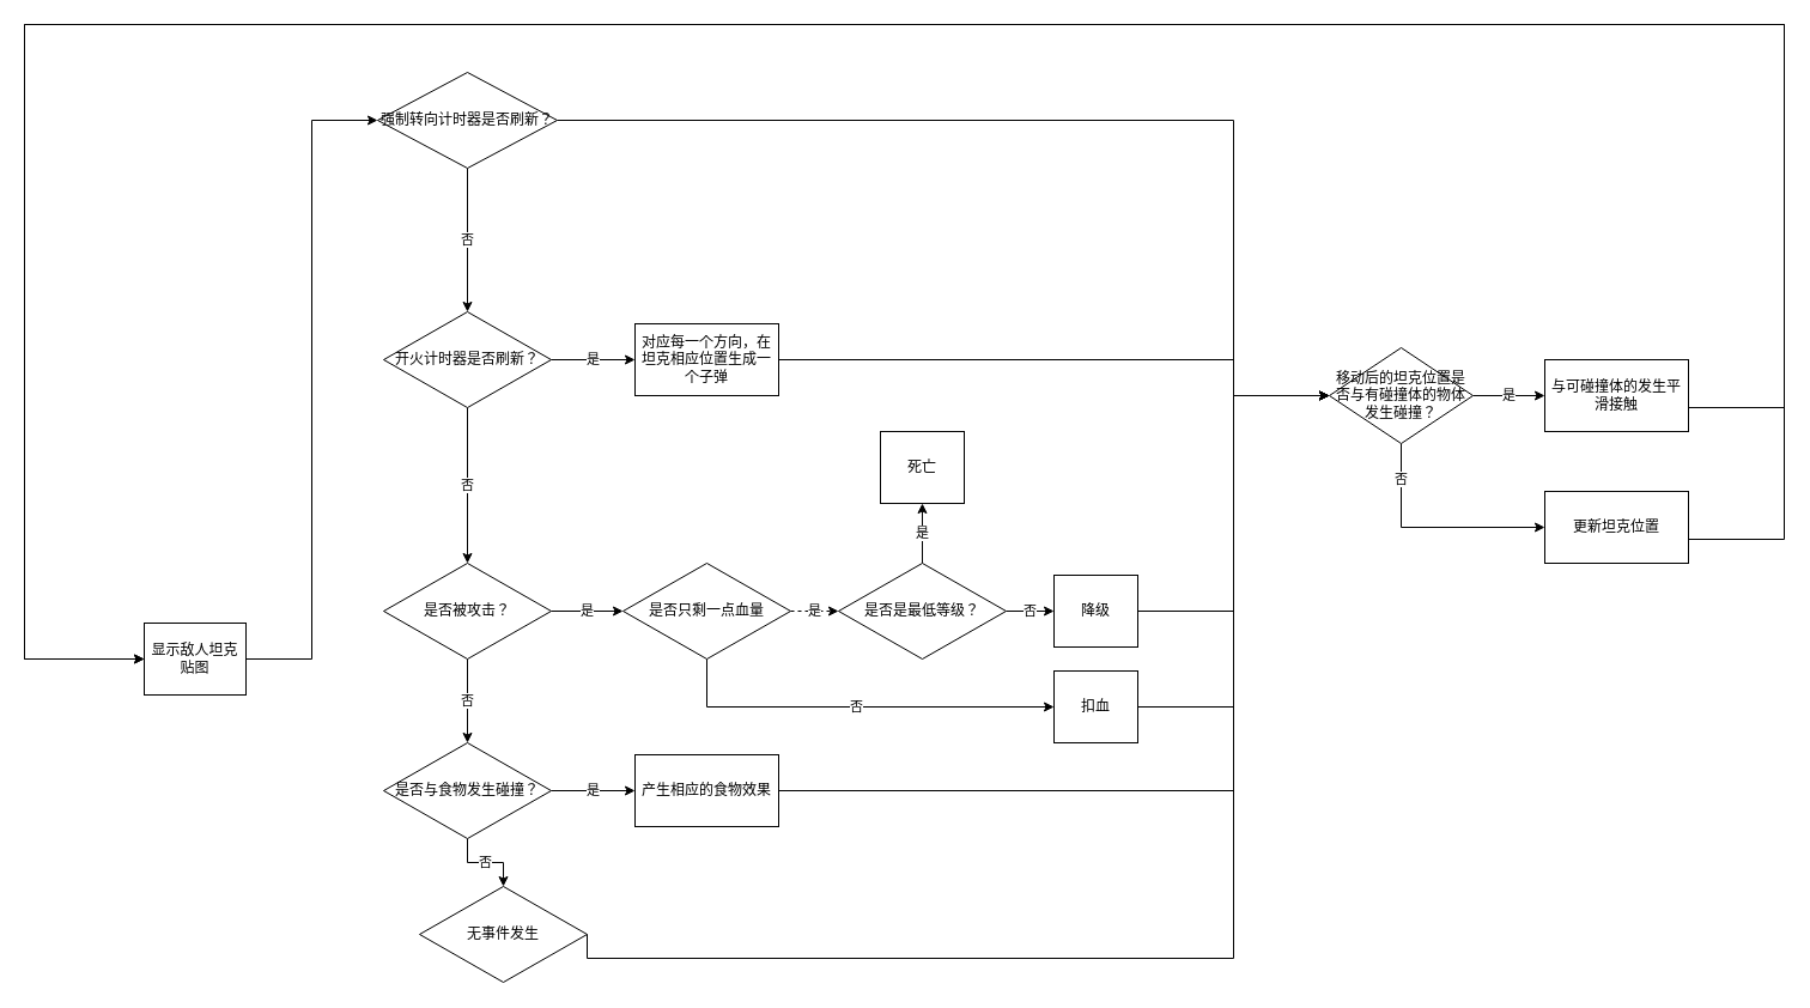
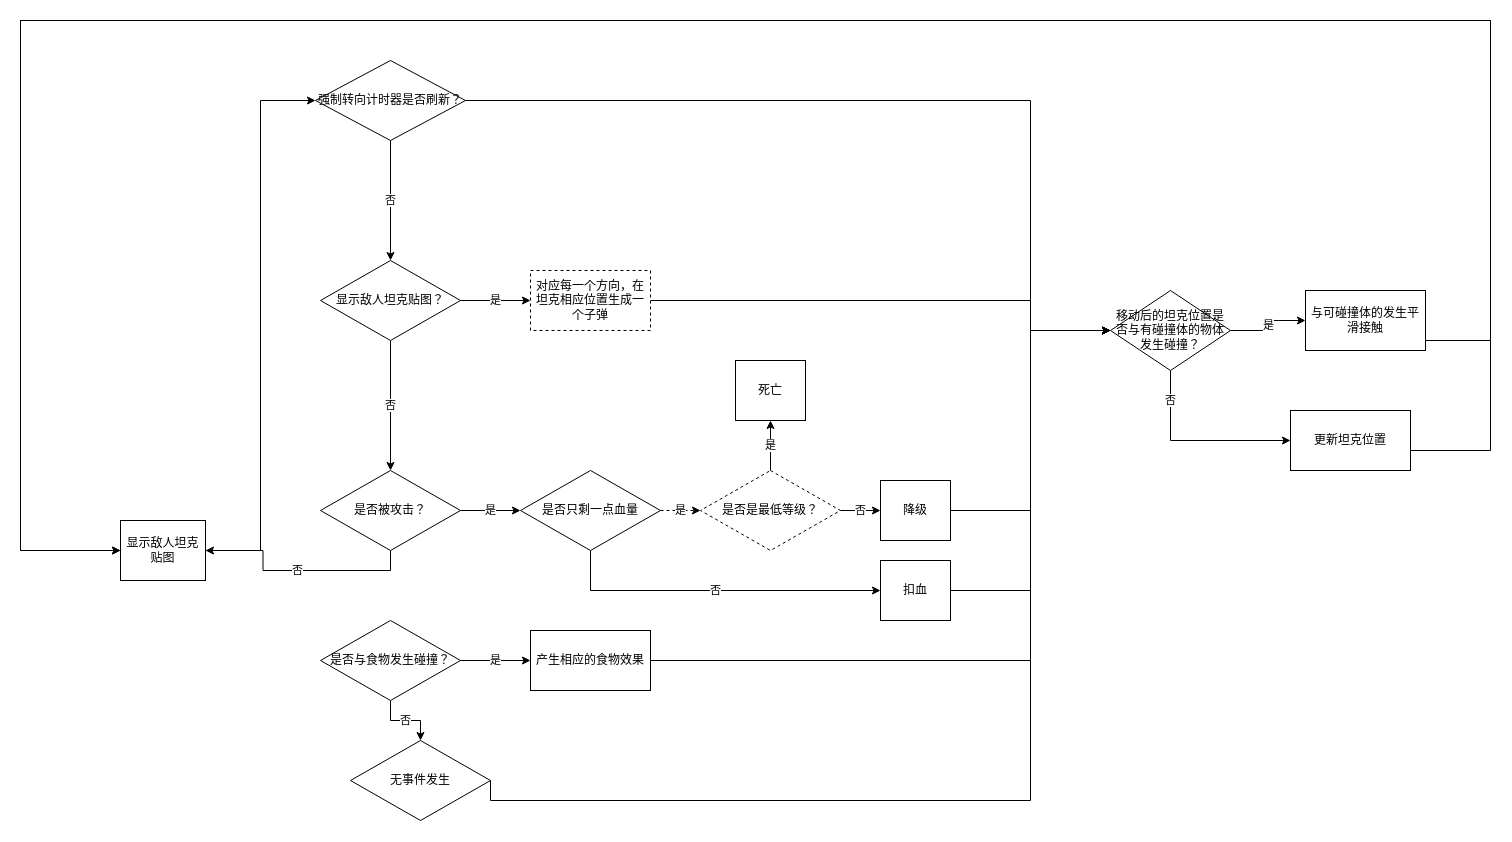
  <mxCell id="0" />
  <mxCell id="1" parent="0" />
  <mxCell id="2" value="否" style="edgeStyle=orthogonalEdgeStyle;rounded=0;orthogonalLoop=1;jettySize=auto;html=1;exitX=0.5;exitY=1;exitDx=0;exitDy=0;" edge="1" parent="1" source="4" target="7"><mxGeometry relative="1" as="geometry" /></mxCell>
  <mxCell id="3" style="edgeStyle=orthogonalEdgeStyle;rounded=0;orthogonalLoop=1;jettySize=auto;html=1;exitX=1;exitY=0.5;exitDx=0;exitDy=0;entryX=0;entryY=0.5;entryDx=0;entryDy=0;" edge="1" parent="1" source="4" target="10"><mxGeometry relative="1" as="geometry"><Array as="points"><mxPoint x="1030" y="100" /><mxPoint x="1030" y="330" /></Array></mxGeometry></mxCell>
  <mxCell id="4" value="强制转向计时器是否刷新？" style="rhombus;whiteSpace=wrap;html=1;" vertex="1" parent="1"><mxGeometry x="315" y="60" width="150" height="80" as="geometry" /></mxCell>
  <mxCell id="5" value="是" style="edgeStyle=orthogonalEdgeStyle;rounded=0;orthogonalLoop=1;jettySize=auto;html=1;exitX=1;exitY=0.5;exitDx=0;exitDy=0;entryX=0;entryY=0.5;entryDx=0;entryDy=0;" edge="1" parent="1" source="7" target="16"><mxGeometry relative="1" as="geometry" /></mxCell>
  <mxCell id="6" value="否" style="edgeStyle=orthogonalEdgeStyle;rounded=0;orthogonalLoop=1;jettySize=auto;html=1;exitX=0.5;exitY=1;exitDx=0;exitDy=0;entryX=0.5;entryY=0;entryDx=0;entryDy=0;" edge="1" parent="1" source="7" target="23"><mxGeometry relative="1" as="geometry"><mxPoint x="390" y="415" as="targetPoint" /></mxGeometry></mxCell>
- <mxCell id="7" value="开火计时器是否刷新？" style="rhombus;whiteSpace=wrap;html=1;" vertex="1" parent="1"><mxGeometry x="320" y="260" width="140" height="80" as="geometry" /></mxCell>
+ <mxCell id="7" value="显示敌人坦克贴图？" style="rhombus;whiteSpace=wrap;html=1;" vertex="1" parent="1"><mxGeometry x="320" y="260" width="140" height="80" as="geometry" /></mxCell>
  <mxCell id="8" value="是" style="edgeStyle=orthogonalEdgeStyle;rounded=0;orthogonalLoop=1;jettySize=auto;html=1;exitX=1;exitY=0.5;exitDx=0;exitDy=0;" edge="1" parent="1" source="10" target="12"><mxGeometry relative="1" as="geometry" /></mxCell>
  <mxCell id="9" value="否" style="edgeStyle=orthogonalEdgeStyle;rounded=0;orthogonalLoop=1;jettySize=auto;html=1;exitX=0.5;exitY=1;exitDx=0;exitDy=0;entryX=0;entryY=0.5;entryDx=0;entryDy=0;" edge="1" parent="1" source="10" target="14"><mxGeometry x="-0.684" relative="1" as="geometry"><mxPoint as="offset" /></mxGeometry></mxCell>
  <mxCell id="10" value="移动后的坦克位置是否与有碰撞体的物体发生碰撞？" style="rhombus;whiteSpace=wrap;html=1;" vertex="1" parent="1"><mxGeometry x="1110" y="290" width="120" height="80" as="geometry" /></mxCell>
  <mxCell id="11" style="edgeStyle=orthogonalEdgeStyle;rounded=0;orthogonalLoop=1;jettySize=auto;html=1;exitX=1;exitY=0.5;exitDx=0;exitDy=0;entryX=0;entryY=0.5;entryDx=0;entryDy=0;" edge="1" parent="1" source="12" target="18"><mxGeometry relative="1" as="geometry"><mxPoint x="1070" y="-50" as="targetPoint" /><Array as="points"><mxPoint x="1490" y="340" /><mxPoint x="1490" y="20" /><mxPoint x="20" y="20" /><mxPoint x="20" y="550" /></Array></mxGeometry></mxCell>
- <mxCell id="12" value="与可碰撞体的发生平滑接触" style="rounded=0;whiteSpace=wrap;html=1;" vertex="1" parent="1"><mxGeometry x="1290" y="300" width="120" height="60" as="geometry" /></mxCell>
+ <mxCell id="12" value="与可碰撞体的发生平滑接触" style="rounded=0;whiteSpace=wrap;html=1;" vertex="1" parent="1"><mxGeometry x="1305" y="290" width="120" height="60" as="geometry" /></mxCell>
  <mxCell id="13" style="edgeStyle=orthogonalEdgeStyle;rounded=0;orthogonalLoop=1;jettySize=auto;html=1;exitX=1;exitY=0.5;exitDx=0;exitDy=0;entryX=0;entryY=0.5;entryDx=0;entryDy=0;" edge="1" parent="1" source="14" target="18"><mxGeometry relative="1" as="geometry"><mxPoint x="810" y="850" as="targetPoint" /><Array as="points"><mxPoint x="1490" y="450" /><mxPoint x="1490" y="20" /><mxPoint x="20" y="20" /><mxPoint x="20" y="550" /></Array></mxGeometry></mxCell>
  <mxCell id="14" value="更新坦克位置" style="rounded=0;whiteSpace=wrap;html=1;" vertex="1" parent="1"><mxGeometry x="1290" y="410" width="120" height="60" as="geometry" /></mxCell>
  <mxCell id="15" style="edgeStyle=orthogonalEdgeStyle;rounded=0;orthogonalLoop=1;jettySize=auto;html=1;exitX=1;exitY=0.5;exitDx=0;exitDy=0;entryX=0;entryY=0.5;entryDx=0;entryDy=0;" edge="1" parent="1" source="16" target="10"><mxGeometry relative="1" as="geometry"><Array as="points"><mxPoint x="1030" y="300" /><mxPoint x="1030" y="330" /></Array></mxGeometry></mxCell>
- <mxCell id="16" value="对应每一个方向，在坦克相应位置生成一个子弹" style="rounded=0;whiteSpace=wrap;html=1;" vertex="1" parent="1"><mxGeometry x="530" y="270" width="120" height="60" as="geometry" /></mxCell>
+ <mxCell id="16" value="对应每一个方向，在坦克相应位置生成一个子弹" style="rounded=0;whiteSpace=wrap;html=1;dashed=1;" vertex="1" parent="1"><mxGeometry x="530" y="270" width="120" height="60" as="geometry" /></mxCell>
  <mxCell id="17" style="edgeStyle=orthogonalEdgeStyle;rounded=0;orthogonalLoop=1;jettySize=auto;html=1;exitX=1;exitY=0.5;exitDx=0;exitDy=0;entryX=0;entryY=0.5;entryDx=0;entryDy=0;" edge="1" parent="1" source="18" target="4"><mxGeometry relative="1" as="geometry" /></mxCell>
  <mxCell id="18" value="显示敌人坦克贴图" style="rounded=0;whiteSpace=wrap;html=1;" vertex="1" parent="1"><mxGeometry x="120" y="520" width="85" height="60" as="geometry" /></mxCell>
  <mxCell id="19" style="edgeStyle=orthogonalEdgeStyle;rounded=0;orthogonalLoop=1;jettySize=auto;html=1;exitX=1;exitY=0.5;exitDx=0;exitDy=0;entryX=0;entryY=0.5;entryDx=0;entryDy=0;" edge="1" parent="1" source="20" target="10"><mxGeometry relative="1" as="geometry"><Array as="points"><mxPoint x="1030" y="800" /><mxPoint x="1030" y="330" /></Array></mxGeometry></mxCell>
  <mxCell id="20" value="无事件发生" style="rhombus;whiteSpace=wrap;html=1;" vertex="1" parent="1"><mxGeometry x="350" y="740" width="140" height="80" as="geometry" /></mxCell>
  <mxCell id="21" value="是" style="edgeStyle=orthogonalEdgeStyle;rounded=0;orthogonalLoop=1;jettySize=auto;html=1;exitX=1;exitY=0.5;exitDx=0;exitDy=0;entryX=0;entryY=0.5;entryDx=0;entryDy=0;" edge="1" parent="1" source="23" target="26"><mxGeometry relative="1" as="geometry" /></mxCell>
- <mxCell id="22" value="否" style="edgeStyle=orthogonalEdgeStyle;rounded=0;orthogonalLoop=1;jettySize=auto;html=1;exitX=0.5;exitY=1;exitDx=0;exitDy=0;" edge="1" parent="1" source="23" target="29"><mxGeometry relative="1" as="geometry" /></mxCell>
+ <mxCell id="22" value="否" style="edgeStyle=orthogonalEdgeStyle;rounded=0;orthogonalLoop=1;jettySize=auto;html=1;exitX=0.5;exitY=1;exitDx=0;exitDy=0;" edge="1" parent="1" source="23" target="18"><mxGeometry relative="1" as="geometry" /></mxCell>
  <mxCell id="23" value="是否被攻击？" style="rhombus;whiteSpace=wrap;html=1;" vertex="1" parent="1"><mxGeometry x="320" y="470" width="140" height="80" as="geometry" /></mxCell>
  <mxCell id="24" value="是" style="edgeStyle=orthogonalEdgeStyle;rounded=0;orthogonalLoop=1;jettySize=auto;html=1;exitX=1;exitY=0.5;exitDx=0;exitDy=0;dashed=1;" edge="1" parent="1" source="26" target="34"><mxGeometry relative="1" as="geometry" /></mxCell>
  <mxCell id="25" value="否" style="edgeStyle=orthogonalEdgeStyle;rounded=0;orthogonalLoop=1;jettySize=auto;html=1;exitX=0.5;exitY=1;exitDx=0;exitDy=0;entryX=0;entryY=0.5;entryDx=0;entryDy=0;" edge="1" parent="1" source="26" target="38"><mxGeometry relative="1" as="geometry" /></mxCell>
  <mxCell id="26" value="是否只剩一点血量" style="rhombus;whiteSpace=wrap;html=1;" vertex="1" parent="1"><mxGeometry x="520" y="470" width="140" height="80" as="geometry" /></mxCell>
  <mxCell id="27" value="否" style="edgeStyle=orthogonalEdgeStyle;rounded=0;orthogonalLoop=1;jettySize=auto;html=1;exitX=0.5;exitY=1;exitDx=0;exitDy=0;" edge="1" parent="1" source="29" target="20"><mxGeometry relative="1" as="geometry" /></mxCell>
  <mxCell id="28" value="是" style="edgeStyle=orthogonalEdgeStyle;rounded=0;orthogonalLoop=1;jettySize=auto;html=1;exitX=1;exitY=0.5;exitDx=0;exitDy=0;entryX=0;entryY=0.5;entryDx=0;entryDy=0;" edge="1" parent="1" source="29" target="31"><mxGeometry relative="1" as="geometry" /></mxCell>
  <mxCell id="29" value="是否与食物发生碰撞？" style="rhombus;whiteSpace=wrap;html=1;" vertex="1" parent="1"><mxGeometry x="320" y="620" width="140" height="80" as="geometry" /></mxCell>
  <mxCell id="30" style="edgeStyle=orthogonalEdgeStyle;rounded=0;orthogonalLoop=1;jettySize=auto;html=1;exitX=1;exitY=0.5;exitDx=0;exitDy=0;entryX=0;entryY=0.5;entryDx=0;entryDy=0;" edge="1" parent="1" source="31" target="10"><mxGeometry relative="1" as="geometry"><Array as="points"><mxPoint x="1030" y="660" /><mxPoint x="1030" y="330" /></Array></mxGeometry></mxCell>
  <mxCell id="31" value="产生相应的食物效果" style="rounded=0;whiteSpace=wrap;html=1;" vertex="1" parent="1"><mxGeometry x="530" y="630" width="120" height="60" as="geometry" /></mxCell>
  <mxCell id="32" value="否" style="edgeStyle=orthogonalEdgeStyle;rounded=0;orthogonalLoop=1;jettySize=auto;html=1;exitX=1;exitY=0.5;exitDx=0;exitDy=0;entryX=0;entryY=0.5;entryDx=0;entryDy=0;" edge="1" parent="1" source="34" target="36"><mxGeometry relative="1" as="geometry" /></mxCell>
  <mxCell id="33" value="是" style="edgeStyle=orthogonalEdgeStyle;rounded=0;orthogonalLoop=1;jettySize=auto;html=1;exitX=0.5;exitY=0;exitDx=0;exitDy=0;entryX=0.5;entryY=1;entryDx=0;entryDy=0;" edge="1" parent="1" source="34" target="39"><mxGeometry relative="1" as="geometry" /></mxCell>
- <mxCell id="34" value="是否是最低等级？" style="rhombus;whiteSpace=wrap;html=1;" vertex="1" parent="1"><mxGeometry x="700" y="470" width="140" height="80" as="geometry" /></mxCell>
+ <mxCell id="34" value="是否是最低等级？" style="rhombus;whiteSpace=wrap;html=1;dashed=1;" vertex="1" parent="1"><mxGeometry x="700" y="470" width="140" height="80" as="geometry" /></mxCell>
  <mxCell id="35" style="edgeStyle=orthogonalEdgeStyle;rounded=0;orthogonalLoop=1;jettySize=auto;html=1;exitX=1;exitY=0.5;exitDx=0;exitDy=0;entryX=0;entryY=0.5;entryDx=0;entryDy=0;" edge="1" parent="1" source="36" target="10"><mxGeometry relative="1" as="geometry" /></mxCell>
  <mxCell id="36" value="降级" style="rounded=0;whiteSpace=wrap;html=1;" vertex="1" parent="1"><mxGeometry x="880" y="480" width="70" height="60" as="geometry" /></mxCell>
  <mxCell id="37" style="edgeStyle=orthogonalEdgeStyle;rounded=0;orthogonalLoop=1;jettySize=auto;html=1;exitX=1;exitY=0.5;exitDx=0;exitDy=0;entryX=0;entryY=0.5;entryDx=0;entryDy=0;" edge="1" parent="1" source="38" target="10"><mxGeometry relative="1" as="geometry"><Array as="points"><mxPoint x="1030" y="590" /><mxPoint x="1030" y="330" /></Array></mxGeometry></mxCell>
  <mxCell id="38" value="扣血" style="rounded=0;whiteSpace=wrap;html=1;" vertex="1" parent="1"><mxGeometry x="880" y="560" width="70" height="60" as="geometry" /></mxCell>
  <mxCell id="39" value="死亡" style="rounded=0;whiteSpace=wrap;html=1;" vertex="1" parent="1"><mxGeometry x="735" y="360" width="70" height="60" as="geometry" /></mxCell>
